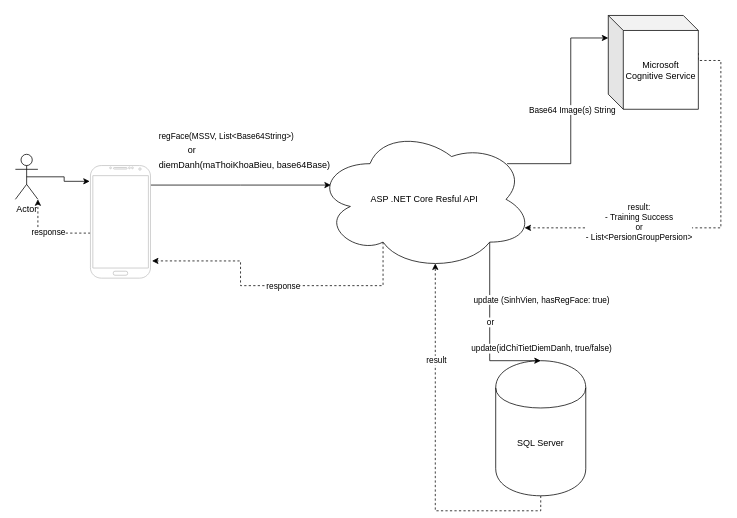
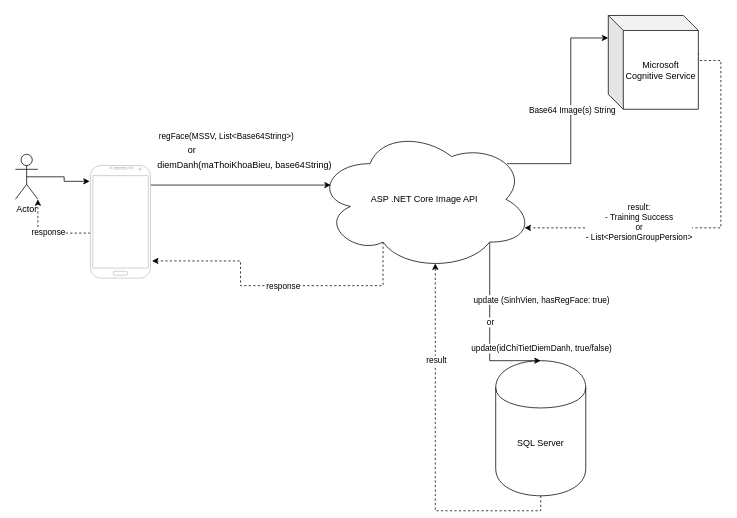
  <mxCell id="0" />
  <mxCell id="1" parent="0" />
  <mxCell id="2" style="edgeStyle=orthogonalEdgeStyle;rounded=0;orthogonalLoop=1;jettySize=auto;html=1;exitX=0.5;exitY=0.5;exitDx=0;exitDy=0;exitPerimeter=0;entryX=-0.012;entryY=0.14;entryDx=0;entryDy=0;entryPerimeter=0;" edge="1" parent="1" source="3" target="8"><mxGeometry relative="1" as="geometry" /></mxCell>
  <mxCell id="3" value="Actor" style="shape=umlActor;verticalLabelPosition=bottom;labelBackgroundColor=#ffffff;verticalAlign=top;html=1;outlineConnect=0;" vertex="1" parent="1"><mxGeometry x="20" y="205" width="30" height="60" as="geometry" /></mxCell>
  <mxCell id="4" style="edgeStyle=orthogonalEdgeStyle;rounded=0;orthogonalLoop=1;jettySize=auto;html=1;entryX=0.07;entryY=0.4;entryDx=0;entryDy=0;entryPerimeter=0;" edge="1" parent="1" source="8" target="20"><mxGeometry relative="1" as="geometry"><Array as="points"><mxPoint x="320" y="246" /><mxPoint x="320" y="246" /></Array></mxGeometry></mxCell>
  <mxCell id="5" value="regFace(MSSV, List&amp;lt;Base64String&amp;gt;)" style="edgeLabel;html=1;align=center;verticalAlign=middle;resizable=0;points=[];" vertex="1" connectable="0" parent="4"><mxGeometry x="-0.348" y="4" relative="1" as="geometry"><mxPoint x="22" y="-62" as="offset" /></mxGeometry></mxCell>
  <mxCell id="6" style="edgeStyle=orthogonalEdgeStyle;rounded=0;orthogonalLoop=1;jettySize=auto;html=1;entryX=1;entryY=1;entryDx=0;entryDy=0;entryPerimeter=0;dashed=1;" edge="1" parent="1" source="8" target="3"><mxGeometry relative="1" as="geometry"><Array as="points"><mxPoint x="170" y="310" /><mxPoint x="170" y="310" /></Array></mxGeometry></mxCell>
  <mxCell id="7" value="response" style="edgeLabel;html=1;align=center;verticalAlign=middle;resizable=0;points=[];" vertex="1" connectable="0" parent="6"><mxGeometry x="0.222" y="2" relative="1" as="geometry"><mxPoint x="15" y="-2" as="offset" /></mxGeometry></mxCell>
  <mxCell id="8" value="" style="verticalLabelPosition=bottom;verticalAlign=top;html=1;shadow=0;dashed=0;strokeWidth=1;shape=mxgraph.android.phone2;strokeColor=#c0c0c0;" vertex="1" parent="1"><mxGeometry x="120" y="220" width="80" height="150" as="geometry" /></mxCell>
  <mxCell id="9" style="edgeStyle=orthogonalEdgeStyle;rounded=0;orthogonalLoop=1;jettySize=auto;html=1;exitX=0.5;exitY=1;exitDx=0;exitDy=0;entryX=0.55;entryY=0.95;entryDx=0;entryDy=0;entryPerimeter=0;dashed=1;" edge="1" parent="1" source="11" target="20"><mxGeometry relative="1" as="geometry" /></mxCell>
  <mxCell id="10" value="result" style="edgeLabel;html=1;align=center;verticalAlign=middle;resizable=0;points=[];" vertex="1" connectable="0" parent="9"><mxGeometry x="0.473" relative="1" as="geometry"><mxPoint x="1" as="offset" /></mxGeometry></mxCell>
  <mxCell id="11" value="SQL Server" style="shape=cylinder;whiteSpace=wrap;html=1;boundedLbl=1;backgroundOutline=1;" vertex="1" parent="1"><mxGeometry x="660" y="480" width="120" height="180" as="geometry" /></mxCell>
  <mxCell id="12" style="edgeStyle=orthogonalEdgeStyle;rounded=0;orthogonalLoop=1;jettySize=auto;html=1;exitX=0.88;exitY=0.25;exitDx=0;exitDy=0;exitPerimeter=0;entryX=0;entryY=0;entryDx=0;entryDy=30;entryPerimeter=0;" edge="1" parent="1" source="20" target="23"><mxGeometry relative="1" as="geometry" /></mxCell>
  <mxCell id="13" value="Base64 Image(s) String" style="edgeLabel;html=1;align=center;verticalAlign=middle;resizable=0;points=[];" vertex="1" connectable="0" parent="12"><mxGeometry x="-0.348" y="59" relative="1" as="geometry"><mxPoint x="60" y="-58" as="offset" /></mxGeometry></mxCell>
  <mxCell id="14" style="edgeStyle=orthogonalEdgeStyle;rounded=0;orthogonalLoop=1;jettySize=auto;html=1;exitX=0.8;exitY=0.8;exitDx=0;exitDy=0;exitPerimeter=0;entryX=0.5;entryY=0;entryDx=0;entryDy=0;" edge="1" parent="1" source="20" target="11"><mxGeometry relative="1" as="geometry"><Array as="points"><mxPoint x="652" y="480" /></Array></mxGeometry></mxCell>
  <mxCell id="15" value="update (SinhVien, hasRegFace: true)" style="edgeLabel;html=1;align=center;verticalAlign=middle;resizable=0;points=[];" vertex="1" connectable="0" parent="14"><mxGeometry x="-0.417" y="1" relative="1" as="geometry"><mxPoint x="67" y="10" as="offset" /></mxGeometry></mxCell>
  <mxCell id="16" value="update(idChiTietDiemDanh, true/false)" style="edgeLabel;html=1;align=center;verticalAlign=middle;resizable=0;points=[];" vertex="1" connectable="0" parent="14"><mxGeometry x="-0.25" y="2" relative="1" as="geometry"><mxPoint x="66" y="56" as="offset" /></mxGeometry></mxCell>
  <mxCell id="17" value="or" style="edgeLabel;html=1;align=center;verticalAlign=middle;resizable=0;points=[];" vertex="1" connectable="0" parent="14"><mxGeometry x="-0.407" relative="1" as="geometry"><mxPoint y="39" as="offset" /></mxGeometry></mxCell>
  <mxCell id="18" style="edgeStyle=orthogonalEdgeStyle;rounded=0;orthogonalLoop=1;jettySize=auto;html=1;exitX=0.31;exitY=0.8;exitDx=0;exitDy=0;exitPerimeter=0;entryX=1.025;entryY=0.847;entryDx=0;entryDy=0;entryPerimeter=0;dashed=1;" edge="1" parent="1" source="20" target="8"><mxGeometry relative="1" as="geometry"><Array as="points"><mxPoint x="460" y="380" /><mxPoint x="320" y="380" /><mxPoint x="320" y="337" /></Array></mxGeometry></mxCell>
  <mxCell id="19" value="response" style="edgeLabel;html=1;align=center;verticalAlign=middle;resizable=0;points=[];" vertex="1" connectable="0" parent="18"><mxGeometry x="0.075" y="2" relative="1" as="geometry"><mxPoint x="22.1" y="-2" as="offset" /></mxGeometry></mxCell>
- <mxCell id="20" value="ASP .NET Core Resful API" style="ellipse;shape=cloud;whiteSpace=wrap;html=1;" vertex="1" parent="1"><mxGeometry x="420" y="170" width="290" height="190" as="geometry" /></mxCell>
+ <mxCell id="20" value="ASP .NET Core Image API" style="ellipse;shape=cloud;whiteSpace=wrap;html=1;" vertex="1" parent="1"><mxGeometry x="420" y="170" width="290" height="190" as="geometry" /></mxCell>
  <mxCell id="21" style="edgeStyle=orthogonalEdgeStyle;rounded=0;orthogonalLoop=1;jettySize=auto;html=1;exitX=0;exitY=0;exitDx=120;exitDy=50;exitPerimeter=0;entryX=0.96;entryY=0.7;entryDx=0;entryDy=0;entryPerimeter=0;dashed=1;" edge="1" parent="1" source="23" target="20"><mxGeometry relative="1" as="geometry"><Array as="points"><mxPoint x="960" y="80" /><mxPoint x="960" y="303" /></Array></mxGeometry></mxCell>
  <mxCell id="22" value="result:&lt;br&gt;- Training Success&lt;br&gt;or&lt;br&gt;- List&amp;lt;PersionGroupPersion&amp;gt;" style="edgeLabel;html=1;align=center;verticalAlign=middle;resizable=0;points=[];" vertex="1" connectable="0" parent="21"><mxGeometry x="0.219" y="-2" relative="1" as="geometry"><mxPoint x="-53" y="-6" as="offset" /></mxGeometry></mxCell>
  <mxCell id="23" value="Microsoft Cognitive Service" style="shape=cube;whiteSpace=wrap;html=1;boundedLbl=1;backgroundOutline=1;darkOpacity=0.05;darkOpacity2=0.1;" vertex="1" parent="1"><mxGeometry x="810" y="20" width="120" height="125" as="geometry" /></mxCell>
  <mxCell id="24" value="or" style="text;html=1;align=center;verticalAlign=middle;resizable=0;points=[];autosize=1;" vertex="1" parent="1"><mxGeometry x="240" y="190" width="30" height="20" as="geometry" /></mxCell>
- <mxCell id="25" value="diemDanh(maThoiKhoaBieu, base64Base)" style="text;html=1;align=center;verticalAlign=middle;resizable=0;points=[];autosize=1;" vertex="1" parent="1"><mxGeometry x="200" y="210" width="250" height="20" as="geometry" /></mxCell>
+ <mxCell id="25" value="diemDanh(maThoiKhoaBieu, base64String)" style="text;html=1;align=center;verticalAlign=middle;resizable=0;points=[];autosize=1;" vertex="1" parent="1"><mxGeometry x="200" y="210" width="250" height="20" as="geometry" /></mxCell>
